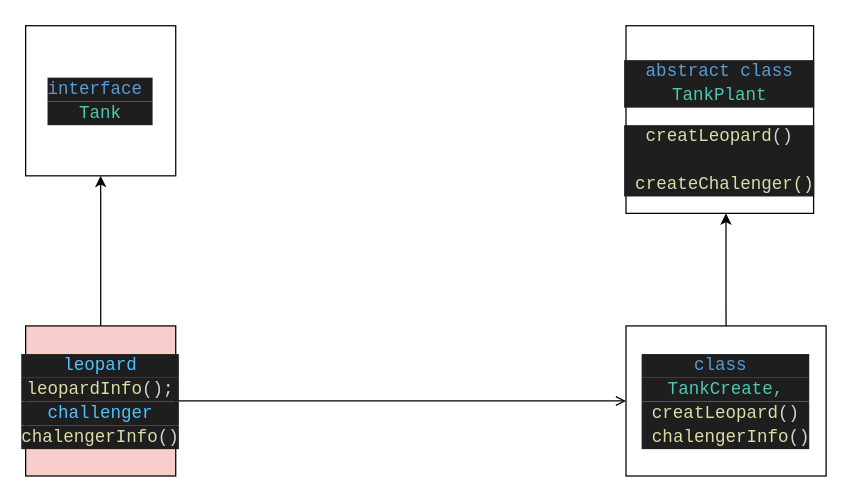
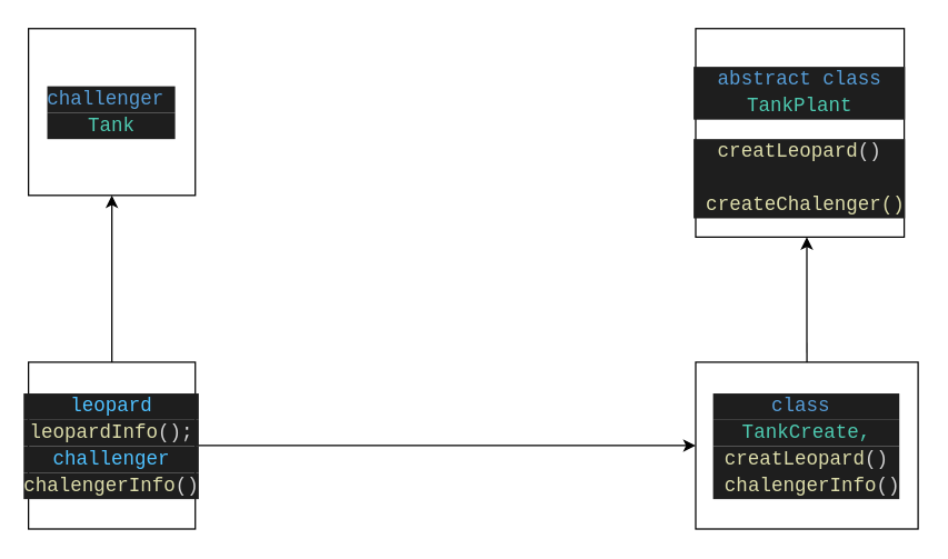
  <mxCell id="0" />
  <mxCell id="1" parent="0" />
- <mxCell id="2" value="&lt;div style=&quot;color: rgb(212, 212, 212); background-color: rgb(30, 30, 30); font-family: Consolas, &amp;quot;Courier New&amp;quot;, monospace; font-size: 14px; line-height: 19px;&quot;&gt;&lt;span style=&quot;color: #569cd6;&quot;&gt;interface&lt;/span&gt;&amp;nbsp;&lt;/div&gt;&lt;div style=&quot;color: rgb(212, 212, 212); background-color: rgb(30, 30, 30); font-family: Consolas, &amp;quot;Courier New&amp;quot;, monospace; font-size: 14px; line-height: 19px;&quot;&gt;&lt;span style=&quot;color: #4ec9b0;&quot;&gt;Tank&lt;/span&gt;&lt;/div&gt;" style="whiteSpace=wrap;html=1;aspect=fixed;" vertex="1" parent="1"><mxGeometry x="20" y="20" width="120" height="120" as="geometry" /></mxCell>
+ <mxCell id="2" value="&lt;div style=&quot;color: rgb(212, 212, 212); background-color: rgb(30, 30, 30); font-family: Consolas, &amp;quot;Courier New&amp;quot;, monospace; font-size: 14px; line-height: 19px;&quot;&gt;&lt;span style=&quot;color: #569cd6;&quot;&gt;challenger&lt;/span&gt;&amp;nbsp;&lt;/div&gt;&lt;div style=&quot;color: rgb(212, 212, 212); background-color: rgb(30, 30, 30); font-family: Consolas, &amp;quot;Courier New&amp;quot;, monospace; font-size: 14px; line-height: 19px;&quot;&gt;&lt;span style=&quot;color: #4ec9b0;&quot;&gt;Tank&lt;/span&gt;&lt;/div&gt;" style="whiteSpace=wrap;html=1;aspect=fixed;" vertex="1" parent="1"><mxGeometry x="20" y="20" width="120" height="120" as="geometry" /></mxCell>
  <mxCell id="3" value="&lt;br&gt;&lt;div style=&quot;color: rgb(212, 212, 212); background-color: rgb(30, 30, 30); font-family: Consolas, &amp;quot;Courier New&amp;quot;, monospace; font-weight: normal; font-size: 14px; line-height: 19px;&quot;&gt;&lt;div&gt;&lt;span style=&quot;color: #569cd6;&quot;&gt;abstract&lt;/span&gt;&lt;span style=&quot;color: #d4d4d4;&quot;&gt; &lt;/span&gt;&lt;span style=&quot;color: #569cd6;&quot;&gt;class&lt;/span&gt;&lt;span style=&quot;color: #d4d4d4;&quot;&gt; &lt;/span&gt;&lt;span style=&quot;color: #4ec9b0;&quot;&gt;TankPlant&lt;/span&gt;&lt;/div&gt;&lt;/div&gt;&lt;br&gt;&lt;div style=&quot;color: rgb(212, 212, 212); background-color: rgb(30, 30, 30); font-family: Consolas, &amp;quot;Courier New&amp;quot;, monospace; font-size: 14px; line-height: 19px;&quot;&gt;&lt;div&gt;&lt;span style=&quot;color: #dcdcaa;&quot;&gt;creatLeopard&lt;/span&gt;()&lt;/div&gt;&lt;div&gt;&amp;nbsp; &amp;nbsp;&lt;span style=&quot;color: #dcdcaa;&quot;&gt;createChalenger()&lt;/span&gt;&lt;/div&gt;&lt;/div&gt;" style="whiteSpace=wrap;html=1;aspect=fixed;" vertex="1" parent="1"><mxGeometry x="500" y="20" width="150" height="150" as="geometry" /></mxCell>
  <mxCell id="4" value="&lt;div style=&quot;color: rgb(212, 212, 212); background-color: rgb(30, 30, 30); font-family: Consolas, &amp;quot;Courier New&amp;quot;, monospace; font-size: 14px; line-height: 19px;&quot;&gt;&lt;span style=&quot;color: #569cd6;&quot;&gt;class&lt;/span&gt;&amp;nbsp;&lt;/div&gt;&lt;div style=&quot;color: rgb(212, 212, 212); background-color: rgb(30, 30, 30); font-family: Consolas, &amp;quot;Courier New&amp;quot;, monospace; font-size: 14px; line-height: 19px;&quot;&gt;&lt;span style=&quot;color: #4ec9b0;&quot;&gt;TankCreate,&lt;/span&gt;&lt;/div&gt;&lt;div style=&quot;color: rgb(212, 212, 212); background-color: rgb(30, 30, 30); font-family: Consolas, &amp;quot;Courier New&amp;quot;, monospace; font-size: 14px; line-height: 19px;&quot;&gt;&lt;div style=&quot;line-height: 19px;&quot;&gt;&lt;span style=&quot;color: #dcdcaa;&quot;&gt;creatLeopard&lt;/span&gt;()&lt;/div&gt;&lt;div style=&quot;line-height: 19px;&quot;&gt;&lt;div style=&quot;line-height: 19px;&quot;&gt;&amp;nbsp;&lt;span style=&quot;color: #dcdcaa;&quot;&gt;chalengerInfo&lt;/span&gt;()&lt;/div&gt;&lt;/div&gt;&lt;/div&gt;" style="rounded=0;whiteSpace=wrap;html=1;fontSize=12;" vertex="1" parent="1"><mxGeometry x="500" y="260" width="160" height="120" as="geometry" /></mxCell>
  <mxCell id="5" value="" style="endArrow=classic;html=1;fontSize=12;exitX=0.5;exitY=0;exitDx=0;exitDy=0;entryX=0.533;entryY=1;entryDx=0;entryDy=0;entryPerimeter=0;" edge="1" parent="1" source="4" target="3"><mxGeometry width="50" height="50" relative="1" as="geometry"><mxPoint x="570" y="260" as="sourcePoint" /><mxPoint x="580" y="180" as="targetPoint" /><Array as="points" /></mxGeometry></mxCell>
- <mxCell id="6" value="" style="endArrow=open;html=1;fontSize=12;entryX=0;entryY=0.5;entryDx=0;entryDy=0;exitX=1;exitY=0.5;exitDx=0;exitDy=0;exitPerimeter=0;" edge="1" parent="1" source="7" target="4"><mxGeometry width="50" height="50" relative="1" as="geometry"><mxPoint x="150" y="320" as="sourcePoint" /><mxPoint x="380" y="160" as="targetPoint" /></mxGeometry></mxCell>
- <mxCell id="7" value="&lt;div style=&quot;color: rgb(212, 212, 212); background-color: rgb(30, 30, 30); font-family: Consolas, &amp;quot;Courier New&amp;quot;, monospace; font-size: 14px; line-height: 19px;&quot;&gt;&lt;span style=&quot;color: #4fc1ff;&quot;&gt;leopard&lt;/span&gt;&lt;/div&gt;&lt;div style=&quot;color: rgb(212, 212, 212); background-color: rgb(30, 30, 30); font-family: Consolas, &amp;quot;Courier New&amp;quot;, monospace; font-size: 14px; line-height: 19px;&quot;&gt;&lt;div style=&quot;line-height: 19px;&quot;&gt;&lt;span style=&quot;color: #dcdcaa;&quot;&gt;leopardInfo&lt;/span&gt;();&lt;/div&gt;&lt;/div&gt;&lt;div style=&quot;color: rgb(212, 212, 212); background-color: rgb(30, 30, 30); font-family: Consolas, &amp;quot;Courier New&amp;quot;, monospace; font-size: 14px; line-height: 19px;&quot;&gt;&lt;span style=&quot;color: #4fc1ff;&quot;&gt;challenger&lt;/span&gt;&lt;/div&gt;&lt;div style=&quot;color: rgb(212, 212, 212); background-color: rgb(30, 30, 30); font-family: Consolas, &amp;quot;Courier New&amp;quot;, monospace; font-size: 14px; line-height: 19px;&quot;&gt;&lt;div style=&quot;line-height: 19px;&quot;&gt;&lt;span style=&quot;color: #dcdcaa;&quot;&gt;chalengerInfo&lt;/span&gt;()&lt;/div&gt;&lt;/div&gt;" style="rounded=0;whiteSpace=wrap;html=1;fontSize=12;fillColor=#f8cecc;" vertex="1" parent="1"><mxGeometry x="20" y="260" width="120" height="120" as="geometry" /></mxCell>
+ <mxCell id="6" value="" style="endArrow=classic;html=1;fontSize=12;entryX=0;entryY=0.5;entryDx=0;entryDy=0;exitX=1;exitY=0.5;exitDx=0;exitDy=0;exitPerimeter=0;" edge="1" parent="1" source="7" target="4"><mxGeometry width="50" height="50" relative="1" as="geometry"><mxPoint x="150" y="320" as="sourcePoint" /><mxPoint x="380" y="160" as="targetPoint" /></mxGeometry></mxCell>
+ <mxCell id="7" value="&lt;div style=&quot;color: rgb(212, 212, 212); background-color: rgb(30, 30, 30); font-family: Consolas, &amp;quot;Courier New&amp;quot;, monospace; font-size: 14px; line-height: 19px;&quot;&gt;&lt;span style=&quot;color: #4fc1ff;&quot;&gt;leopard&lt;/span&gt;&lt;/div&gt;&lt;div style=&quot;color: rgb(212, 212, 212); background-color: rgb(30, 30, 30); font-family: Consolas, &amp;quot;Courier New&amp;quot;, monospace; font-size: 14px; line-height: 19px;&quot;&gt;&lt;div style=&quot;line-height: 19px;&quot;&gt;&lt;span style=&quot;color: #dcdcaa;&quot;&gt;leopardInfo&lt;/span&gt;();&lt;/div&gt;&lt;/div&gt;&lt;div style=&quot;color: rgb(212, 212, 212); background-color: rgb(30, 30, 30); font-family: Consolas, &amp;quot;Courier New&amp;quot;, monospace; font-size: 14px; line-height: 19px;&quot;&gt;&lt;span style=&quot;color: #4fc1ff;&quot;&gt;challenger&lt;/span&gt;&lt;/div&gt;&lt;div style=&quot;color: rgb(212, 212, 212); background-color: rgb(30, 30, 30); font-family: Consolas, &amp;quot;Courier New&amp;quot;, monospace; font-size: 14px; line-height: 19px;&quot;&gt;&lt;div style=&quot;line-height: 19px;&quot;&gt;&lt;span style=&quot;color: #dcdcaa;&quot;&gt;chalengerInfo&lt;/span&gt;()&lt;/div&gt;&lt;/div&gt;" style="rounded=0;whiteSpace=wrap;html=1;fontSize=12;" vertex="1" parent="1"><mxGeometry x="20" y="260" width="120" height="120" as="geometry" /></mxCell>
  <mxCell id="8" value="" style="endArrow=classic;html=1;fontSize=12;entryX=0.5;entryY=1;entryDx=0;entryDy=0;" edge="1" parent="1" target="2"><mxGeometry width="50" height="50" relative="1" as="geometry"><mxPoint x="80" y="260" as="sourcePoint" /><mxPoint x="130" y="210" as="targetPoint" /></mxGeometry></mxCell>
